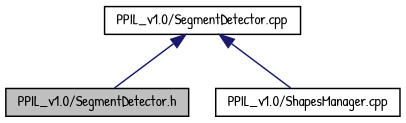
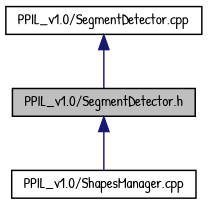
  digraph {
    fontname="Patrick Hand"
    node [color=black fillcolor=white fontname="Patrick Hand" fontsize=10 shape=record style=filled]
    edge [color=midnightblue dir=back fontname="Patrick Hand" fontsize=10 labelfontname=Helvetica labelfontsize=10 style=solid]
    n1 [fillcolor=grey75 fontcolor=black height=0.2 label="PPIL_v1.0/SegmentDetector.h" width=0.4]
    n2 [height=0.2 label="PPIL_v1.0/ShapesManager.cpp" width=0.4]
    n3 [height=0.2 label="PPIL_v1.0/SegmentDetector.cpp" width=0.4]
-   n3 -> n2
+   n1 -> n2
    n3 -> n1
  }
